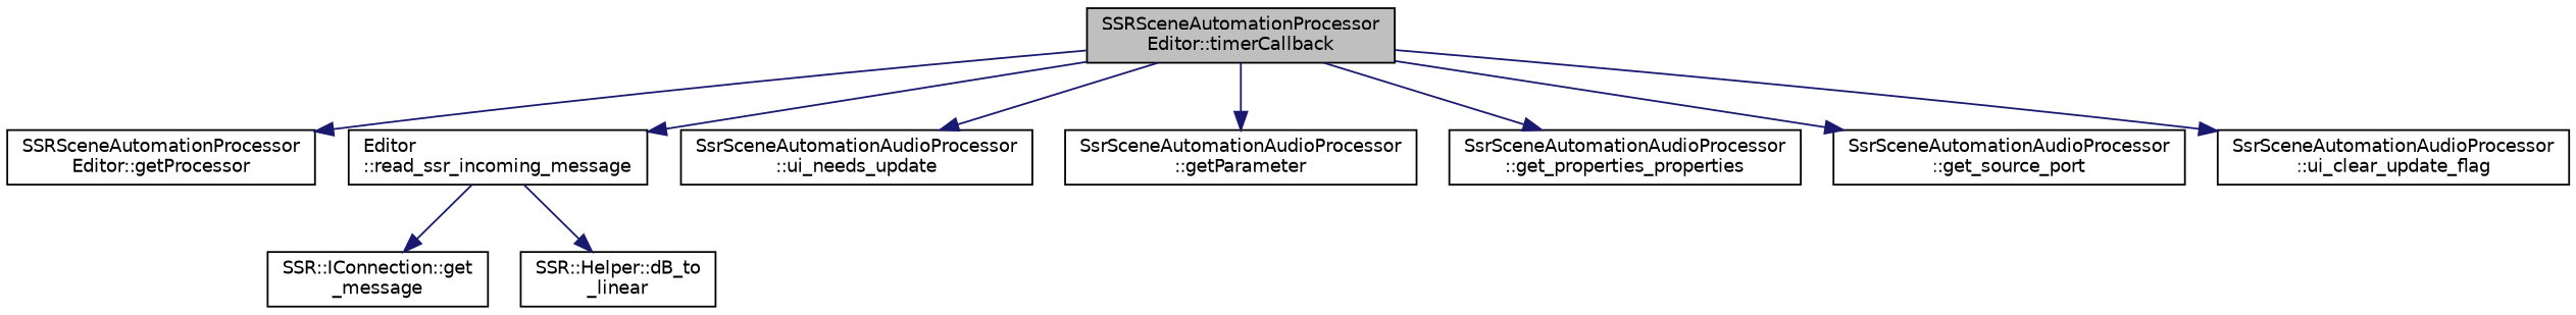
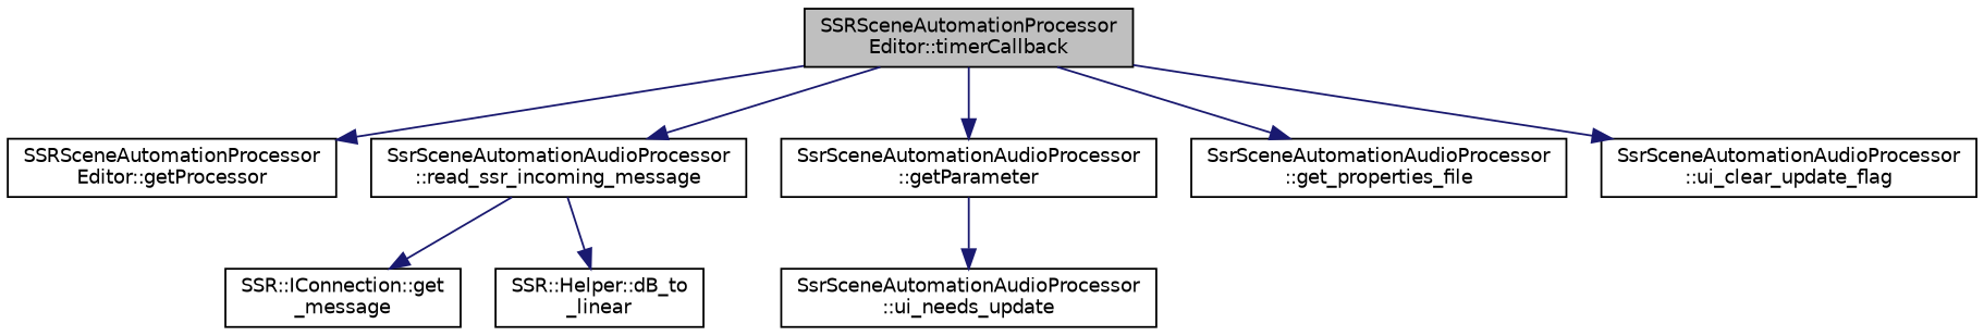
  digraph {
    rankdir=TB
    node [color=black fillcolor=white fontname=Helvetica fontsize=10 shape=record style=filled]
    edge [color=midnightblue fontname=Helvetica fontsize=10 labelfontname=Helvetica labelfontsize=10 style=solid]
    n1 [fillcolor=grey75 fontcolor=black height=0.2 label="SSRSceneAutomationProcessor\lEditor::timerCallback" width=0.4]
    n2 [height=0.2 label="SSRSceneAutomationProcessor\lEditor::getProcessor" width=0.4]
-   n3 [height=0.2 label="Editor\l::read_ssr_incoming_message" width=0.4]
+   n3 [height=0.2 label="SsrSceneAutomationAudioProcessor\l::read_ssr_incoming_message" width=0.4]
    n4 [height=0.2 label="SsrSceneAutomationAudioProcessor\l::ui_needs_update" width=0.4]
    n5 [height=0.2 label="SsrSceneAutomationAudioProcessor\l::getParameter" width=0.4]
-   n6 [height=0.2 label="SsrSceneAutomationAudioProcessor\l::get_properties_properties" width=0.4]
-   n7 [height=0.2 label="SsrSceneAutomationAudioProcessor\l::get_source_port" width=0.4]
+   n6 [height=0.2 label="SsrSceneAutomationAudioProcessor\l::get_properties_file" width=0.4]
    n8 [height=0.2 label="SsrSceneAutomationAudioProcessor\l::ui_clear_update_flag" width=0.4]
    n9 [height=0.2 label="SSR::IConnection::get\l_message" width=0.4]
    n10 [height=0.2 label="SSR::Helper::dB_to\l_linear" width=0.4]
    n1 -> n2
    n1 -> n3
-   n1 -> n4
+   n5 -> n4
    n1 -> n5
    n1 -> n6
-   n1 -> n7
    n1 -> n8
    n3 -> n9
    n3 -> n10
  }
